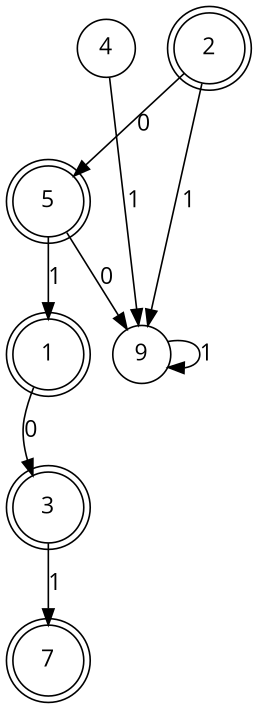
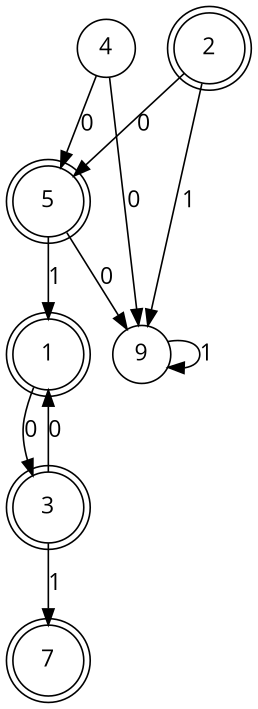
  digraph {
    fontname="Open Sans"
    node [fontname="Open Sans" peripheries=2 shape=circle]
    edge [fontname="Open Sans"]
    1
    3
    2
    5
    n5 [label=9 peripheries=""]
    7
    4 [peripheries=""]
    1 -> 3 [label=0]
+   3 -> 1 [label=0]
    3 -> 7 [label=1]
    2 -> 5 [label=0]
    2 -> n5 [label=1]
    5 -> 1 [label=1]
    5 -> n5 [label=0]
    n5 -> n5 [label=1]
-   4 -> n5 [label=1]
+   4 -> 5 [label=0]
+   4 -> n5 [label=0]
  }
